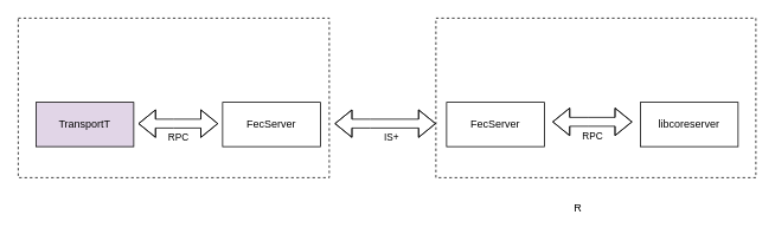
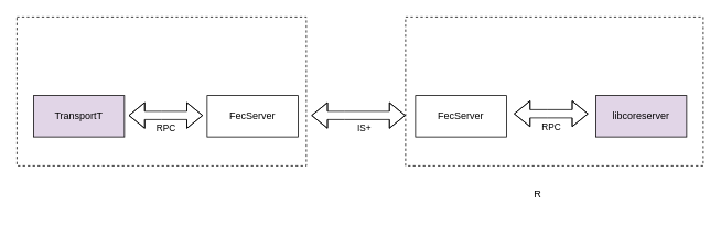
  <mxCell id="0" />
  <mxCell id="1" parent="0" />
  <mxCell id="2" value="" style="rounded=0;whiteSpace=wrap;html=1;dashed=1;" vertex="1" parent="1"><mxGeometry x="20" y="20" width="350" height="180" as="geometry" /></mxCell>
  <mxCell id="3" value="" style="rounded=0;whiteSpace=wrap;html=1;dashed=1;" vertex="1" parent="1"><mxGeometry x="490" y="20" width="360" height="180" as="geometry" /></mxCell>
  <mxCell id="4" value="TransportT" style="rounded=0;whiteSpace=wrap;html=1;fillColor=#e1d5e7;" vertex="1" parent="1"><mxGeometry x="40" y="115" width="110" height="50" as="geometry" /></mxCell>
  <mxCell id="5" value="FecServer" style="rounded=0;whiteSpace=wrap;html=1;" vertex="1" parent="1"><mxGeometry x="250" y="115" width="110" height="50" as="geometry" /></mxCell>
  <mxCell id="6" value="FecServer" style="rounded=0;whiteSpace=wrap;html=1;" vertex="1" parent="1"><mxGeometry x="502" y="115" width="110" height="50" as="geometry" /></mxCell>
- <mxCell id="7" value="libcoreserver" style="rounded=0;whiteSpace=wrap;html=1;" vertex="1" parent="1"><mxGeometry x="720" y="115" width="110" height="50" as="geometry" /></mxCell>
+ <mxCell id="7" value="libcoreserver" style="rounded=0;whiteSpace=wrap;html=1;fillColor=#e1d5e7;" vertex="1" parent="1"><mxGeometry x="720" y="115" width="110" height="50" as="geometry" /></mxCell>
  <mxCell id="8" value="IS+" style="shape=flexArrow;endArrow=classic;startArrow=classic;html=1;rounded=0;" edge="1" parent="1"><mxGeometry x="0.123" y="-16" width="100" height="100" relative="1" as="geometry"><mxPoint x="376" y="139" as="sourcePoint" /><mxPoint x="490" y="139" as="targetPoint" /><Array as="points"><mxPoint x="416" y="139" /></Array><mxPoint as="offset" /></mxGeometry></mxCell>
  <mxCell id="9" value="RPC" style="shape=flexArrow;endArrow=classic;startArrow=classic;html=1;rounded=0;" edge="1" parent="1"><mxGeometry y="-16" width="100" height="100" relative="1" as="geometry"><mxPoint x="155" y="139" as="sourcePoint" /><mxPoint x="245" y="139" as="targetPoint" /><Array as="points"><mxPoint x="195" y="139" /></Array><mxPoint as="offset" /></mxGeometry></mxCell>
  <mxCell id="10" value="RPC" style="shape=flexArrow;endArrow=classic;startArrow=classic;html=1;rounded=0;" edge="1" parent="1"><mxGeometry y="-16" width="100" height="100" relative="1" as="geometry"><mxPoint x="621" y="137" as="sourcePoint" /><mxPoint x="711" y="137" as="targetPoint" /><Array as="points"><mxPoint x="661" y="137" /></Array><mxPoint as="offset" /></mxGeometry></mxCell>
  <mxCell id="11" style="edgeStyle=orthogonalEdgeStyle;shape=link;rounded=0;orthogonalLoop=1;jettySize=auto;html=1;exitX=0.5;exitY=1;exitDx=0;exitDy=0;" edge="1" parent="1" source="3" target="3"><mxGeometry relative="1" as="geometry" /></mxCell>
  <mxCell id="12" value="R" style="text;html=1;strokeColor=none;fillColor=none;align=center;verticalAlign=middle;whiteSpace=wrap;rounded=0;dashed=1;labelBackgroundColor=none;" vertex="1" parent="1"><mxGeometry x="620" y="220" width="60" height="30" as="geometry" /></mxCell>
